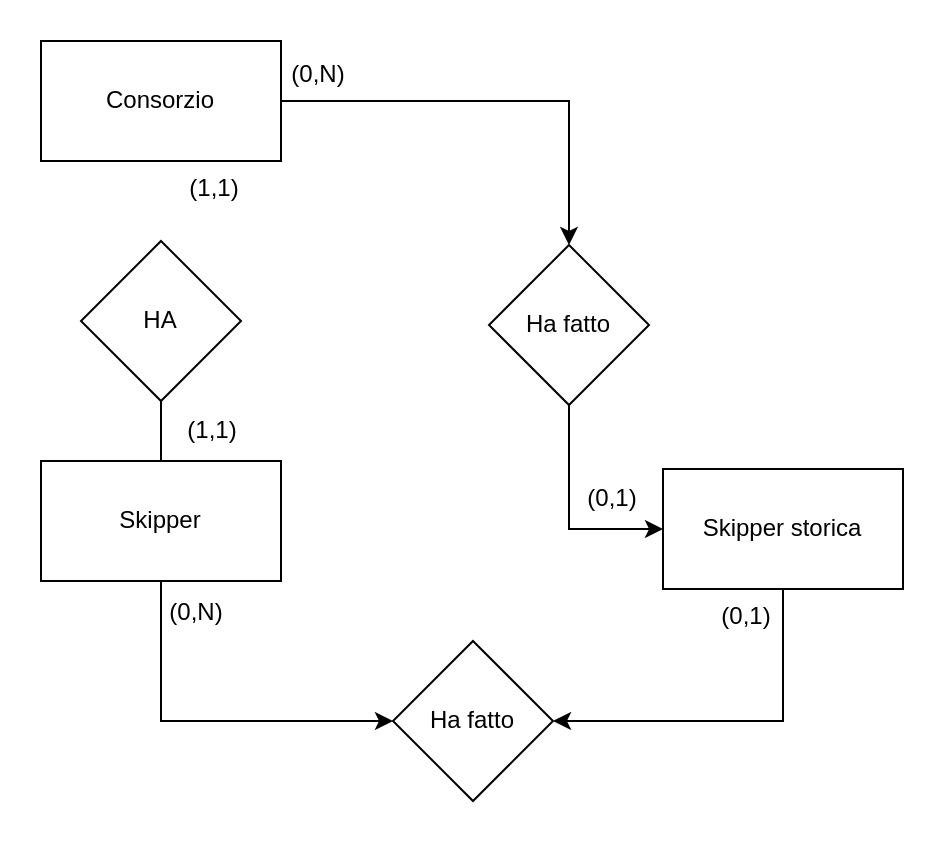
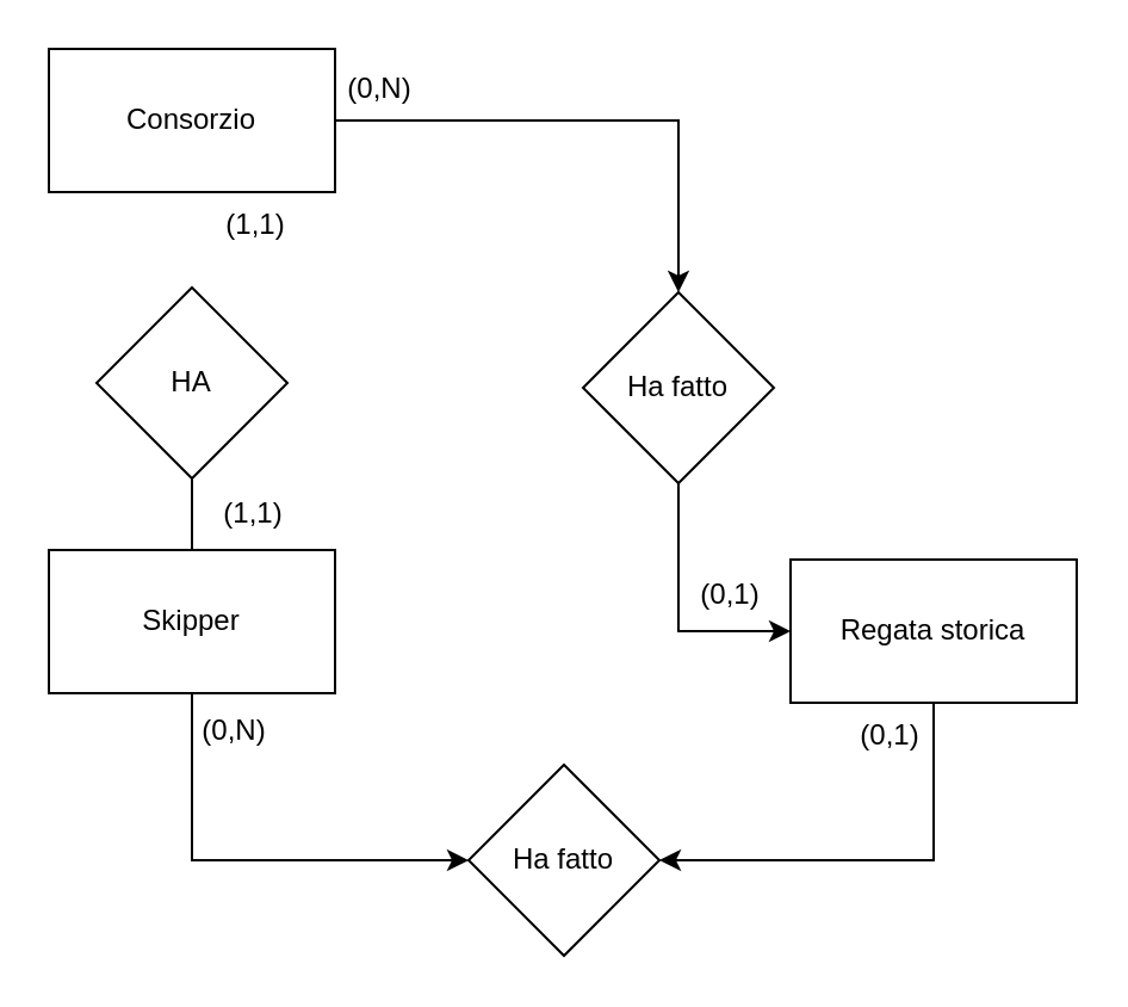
  <mxCell id="0" />
  <mxCell id="1" parent="0" />
  <mxCell id="2" style="edgeStyle=orthogonalEdgeStyle;rounded=0;orthogonalLoop=1;jettySize=auto;html=1;exitX=1;exitY=0.5;exitDx=0;exitDy=0;entryX=0.5;entryY=0;entryDx=0;entryDy=0;" edge="1" parent="1" source="3" target="9"><mxGeometry relative="1" as="geometry" /></mxCell>
  <mxCell id="3" value="Consorzio" style="rounded=0;whiteSpace=wrap;html=1;" vertex="1" parent="1"><mxGeometry x="20" y="20" width="120" height="60" as="geometry" /></mxCell>
  <mxCell id="4" value="" style="edgeStyle=orthogonalEdgeStyle;rounded=0;orthogonalLoop=1;jettySize=auto;html=1;endArrow=none;" edge="1" parent="1" source="6" target="7"><mxGeometry relative="1" as="geometry" /></mxCell>
  <mxCell id="5" style="edgeStyle=orthogonalEdgeStyle;rounded=0;orthogonalLoop=1;jettySize=auto;html=1;exitX=0.5;exitY=1;exitDx=0;exitDy=0;entryX=0;entryY=0.5;entryDx=0;entryDy=0;" edge="1" parent="1" source="6" target="12"><mxGeometry relative="1" as="geometry" /></mxCell>
  <mxCell id="6" value="Skipper" style="rounded=0;whiteSpace=wrap;html=1;" vertex="1" parent="1"><mxGeometry x="20" y="230" width="120" height="60" as="geometry" /></mxCell>
  <mxCell id="7" value="HA" style="rhombus;whiteSpace=wrap;html=1;" vertex="1" parent="1"><mxGeometry x="40" y="120" width="80" height="80" as="geometry" /></mxCell>
  <mxCell id="8" style="edgeStyle=orthogonalEdgeStyle;rounded=0;orthogonalLoop=1;jettySize=auto;html=1;exitX=0.5;exitY=1;exitDx=0;exitDy=0;entryX=0;entryY=0.5;entryDx=0;entryDy=0;" edge="1" parent="1" source="9" target="11"><mxGeometry relative="1" as="geometry" /></mxCell>
  <mxCell id="9" value="Ha fatto" style="rhombus;whiteSpace=wrap;html=1;" vertex="1" parent="1"><mxGeometry x="244" y="122" width="80" height="80" as="geometry" /></mxCell>
  <mxCell id="10" style="edgeStyle=orthogonalEdgeStyle;rounded=0;orthogonalLoop=1;jettySize=auto;html=1;exitX=0.5;exitY=1;exitDx=0;exitDy=0;entryX=1;entryY=0.5;entryDx=0;entryDy=0;" edge="1" parent="1" source="11" target="12"><mxGeometry relative="1" as="geometry" /></mxCell>
- <mxCell id="11" value="Skipper storica" style="rounded=0;whiteSpace=wrap;html=1;" vertex="1" parent="1"><mxGeometry x="331" y="234" width="120" height="60" as="geometry" /></mxCell>
+ <mxCell id="11" value="Regata storica" style="rounded=0;whiteSpace=wrap;html=1;" vertex="1" parent="1"><mxGeometry x="331" y="234" width="120" height="60" as="geometry" /></mxCell>
  <mxCell id="12" value="Ha fatto" style="rhombus;whiteSpace=wrap;html=1;" vertex="1" parent="1"><mxGeometry x="196" y="320" width="80" height="80" as="geometry" /></mxCell>
  <mxCell id="13" value="(1,1)" style="text;html=1;strokeColor=none;fillColor=none;align=center;verticalAlign=middle;whiteSpace=wrap;rounded=0;" vertex="1" parent="1"><mxGeometry x="76" y="200" width="60" height="30" as="geometry" /></mxCell>
  <mxCell id="14" value="(1,1)" style="text;html=1;strokeColor=none;fillColor=none;align=center;verticalAlign=middle;whiteSpace=wrap;rounded=0;" vertex="1" parent="1"><mxGeometry x="77" y="79" width="60" height="30" as="geometry" /></mxCell>
  <mxCell id="15" value="(0,N)" style="text;html=1;strokeColor=none;fillColor=none;align=center;verticalAlign=middle;whiteSpace=wrap;rounded=0;" vertex="1" parent="1"><mxGeometry x="129" y="22" width="60" height="30" as="geometry" /></mxCell>
  <mxCell id="16" value="(0,1)" style="text;html=1;strokeColor=none;fillColor=none;align=center;verticalAlign=middle;whiteSpace=wrap;rounded=0;" vertex="1" parent="1"><mxGeometry x="276" y="234" width="60" height="30" as="geometry" /></mxCell>
  <mxCell id="17" value="(0,1)" style="text;html=1;strokeColor=none;fillColor=none;align=center;verticalAlign=middle;whiteSpace=wrap;rounded=0;" vertex="1" parent="1"><mxGeometry x="343" y="293" width="60" height="30" as="geometry" /></mxCell>
  <mxCell id="18" value="(0,N)" style="text;html=1;strokeColor=none;fillColor=none;align=center;verticalAlign=middle;whiteSpace=wrap;rounded=0;" vertex="1" parent="1"><mxGeometry x="68" y="291" width="60" height="30" as="geometry" /></mxCell>
